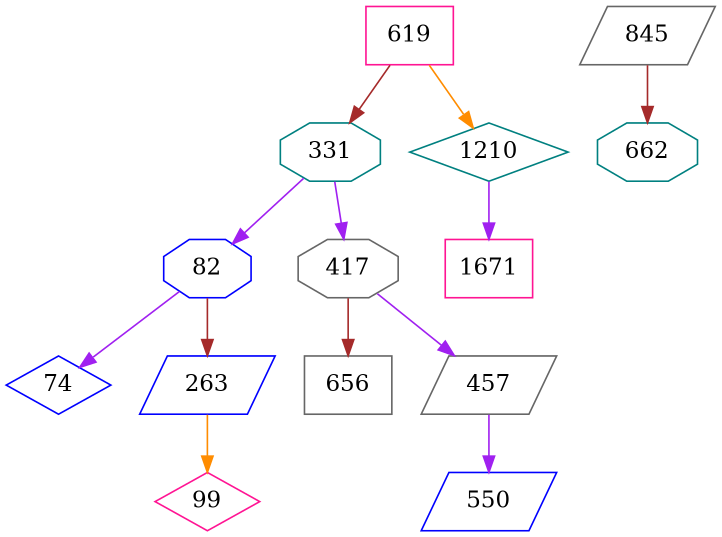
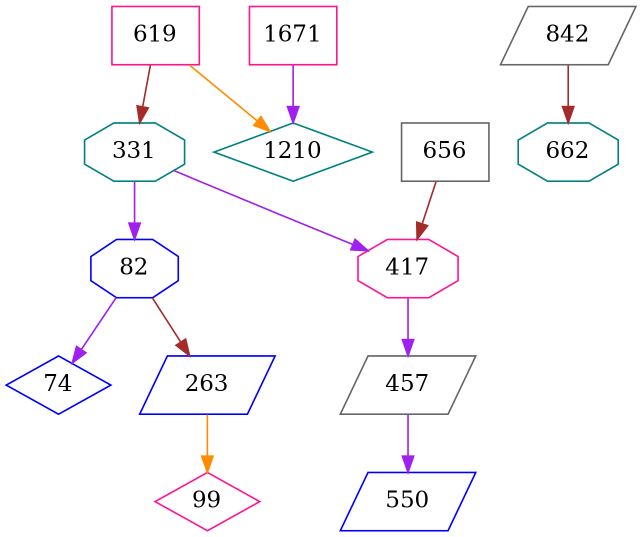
  digraph {
    node [color=deeppink shape=octagon]
    edge [color=purple]
    619 [shape=box]
    331 [color=teal]
    1210 [color=teal shape=diamond]
    82 [color=blue]
-   417 [color=gray40]
+   417
    1671 [shape=box]
    74 [color=blue shape=diamond]
    263 [color=blue shape=parallelogram]
    n9 [color=gray40 label=656 shape=box]
    457 [color=gray40 shape=parallelogram]
-   845 [color=gray40 shape=parallelogram]
+   845 [color=gray40 shape=parallelogram label=842]
    662 [color=teal]
    99 [shape=diamond]
    550 [color=blue shape=parallelogram]
    619 -> 331 [color=brown]
    619 -> 1210 [color=darkorange]
    331 -> 82
    331 -> 417
-   1210 -> 1671
+   1671 -> 1210
    82 -> 74
    82 -> 263 [color=brown]
-   417 -> n9 [color=brown]
+   n9 -> 417 [color=brown]
    417 -> 457
    263 -> 99 [color=darkorange]
    457 -> 550
    845 -> 662 [color=brown]
  }
